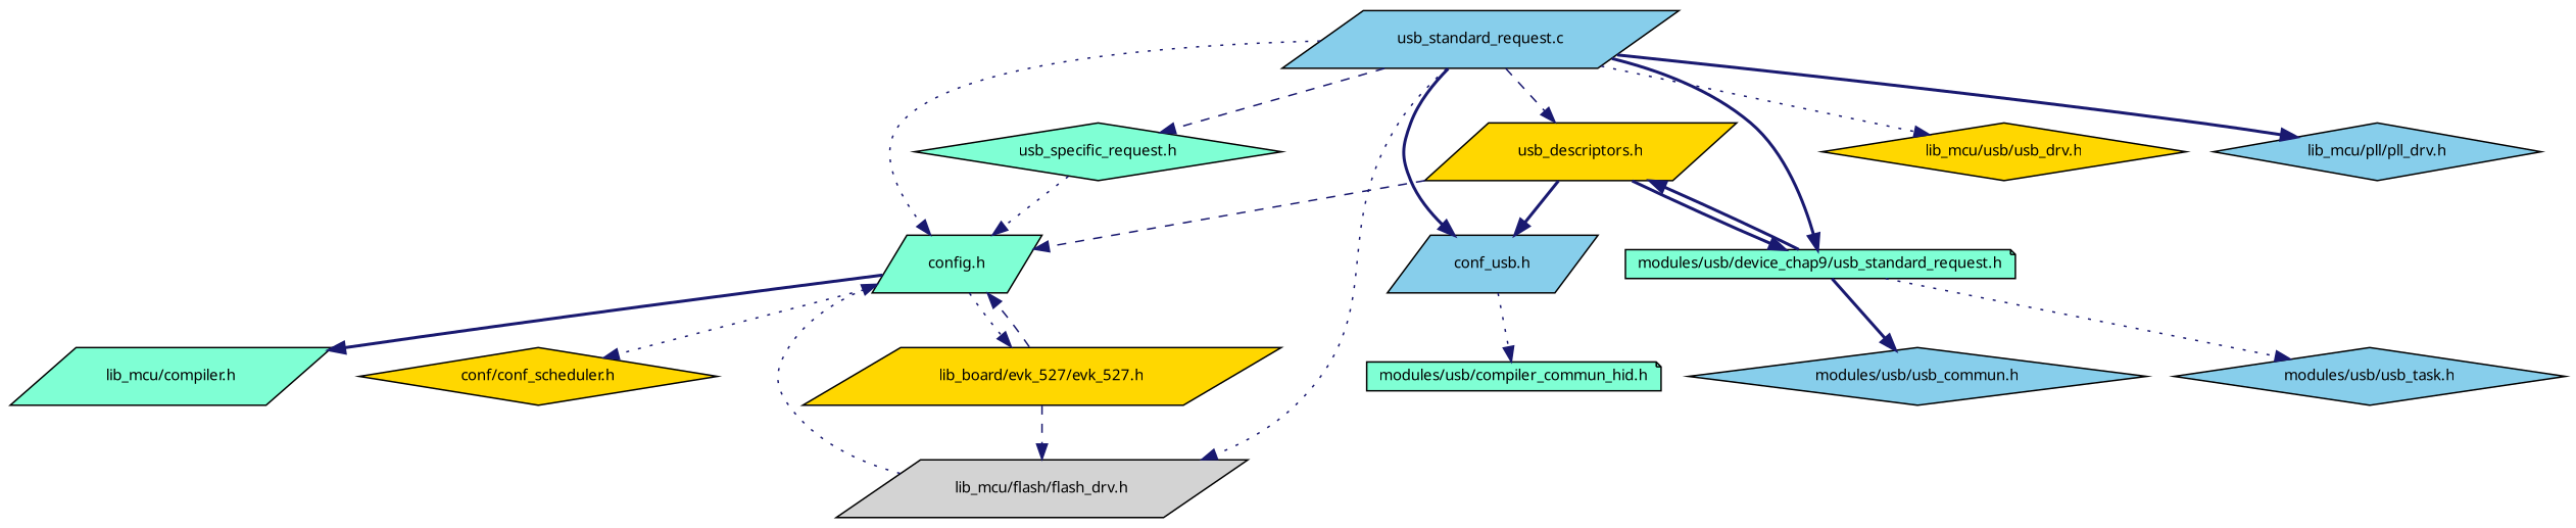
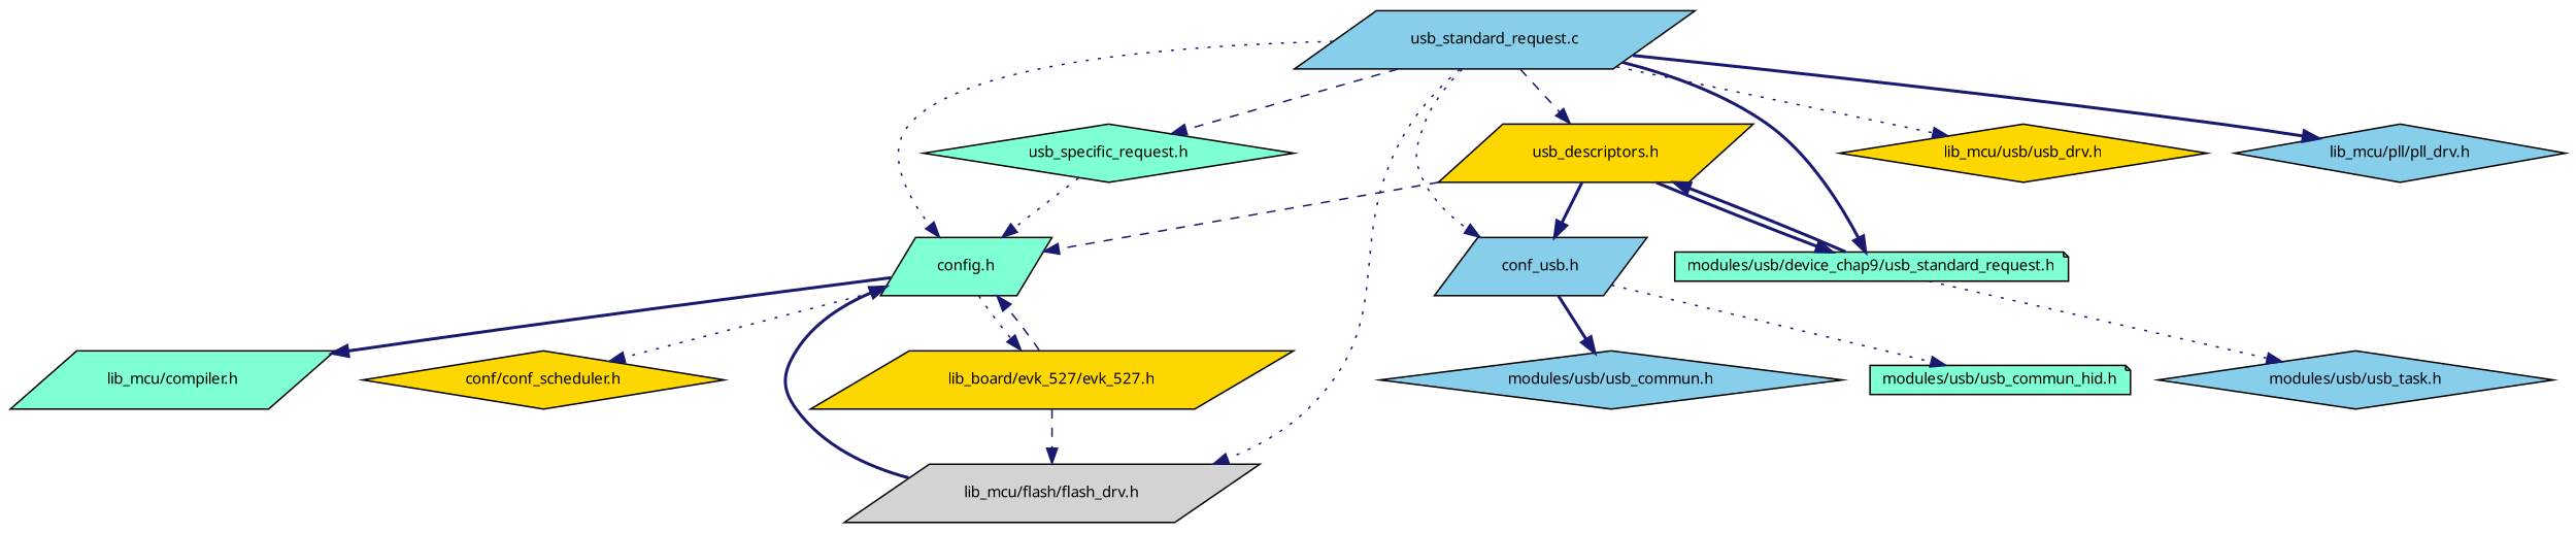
  digraph {
    node [color=black fillcolor=skyblue fontname="FreeSans.ttf" fontsize=10 shape=parallelogram style=filled]
    edge [color=midnightblue fontname="FreeSans.ttf" fontsize=10 labelfontname="FreeSans.ttf" labelfontsize=10 style=dotted]
    n1 [fontcolor=black height=0.2 label="usb_standard_request.c" width=0.4]
    n2 [fillcolor=aquamarine height=0.2 label="config.h" width=0.4]
    n3 [fillcolor=lightgrey height=0.2 label="lib_mcu/flash/flash_drv.h" width=0.4]
    n4 [height=0.2 label="conf_usb.h" width=0.4]
    n5 [fillcolor=gold height=0.2 label="lib_mcu/usb/usb_drv.h" shape=diamond width=0.4]
    n6 [height=0.2 label="lib_mcu/pll/pll_drv.h" shape=diamond width=0.4]
    n7 [fillcolor=gold height=0.2 label="usb_descriptors.h" width=0.4]
    n8 [fillcolor=aquamarine height=0.2 label="modules/usb/device_chap9/usb_standard_request.h" shape=note width=0.4]
    n9 [fillcolor=aquamarine height=0.2 label="usb_specific_request.h" shape=diamond width=0.4]
    n10 [fillcolor=aquamarine height=0.2 label="lib_mcu/compiler.h" width=0.4]
    n11 [fillcolor=gold height=0.2 label="conf/conf_scheduler.h" shape=diamond width=0.4]
    n12 [fillcolor=gold height=0.2 label="lib_board/evk_527/evk_527.h" width=0.4]
    n13 [height=0.2 label="modules/usb/usb_commun.h" shape=diamond width=0.4]
-   n14 [fillcolor=aquamarine height=0.2 label="modules/usb/compiler_commun_hid.h" shape=note width=0.4]
+   n14 [fillcolor=aquamarine height=0.2 label="modules/usb/usb_commun_hid.h" shape=note width=0.4]
    n15 [height=0.2 label="modules/usb/usb_task.h" shape=diamond width=0.4]
    n1 -> n2
    n1 -> n3
-   n1 -> n4 [style=bold]
+   n1 -> n4
    n1 -> n5
    n1 -> n6 [style=bold]
    n1 -> n7 [style=dashed]
    n1 -> n8 [style=bold]
    n1 -> n9 [style=dashed]
    n2 -> n10 [style=bold]
    n2 -> n11
    n2 -> n12
-   n3 -> n2
-   n8 -> n13 [style=bold]
+   n3 -> n2 [style=bold]
+   n4 -> n13 [style=bold]
    n4 -> n14
    n7 -> n2 [style=dashed]
    n7 -> n4 [style=bold]
    n7 -> n8 [style=bold]
    n8 -> n7 [style=bold]
    n8 -> n15
    n9 -> n2
    n12 -> n2 [style=dashed]
    n12 -> n3 [style=dashed]
  }
